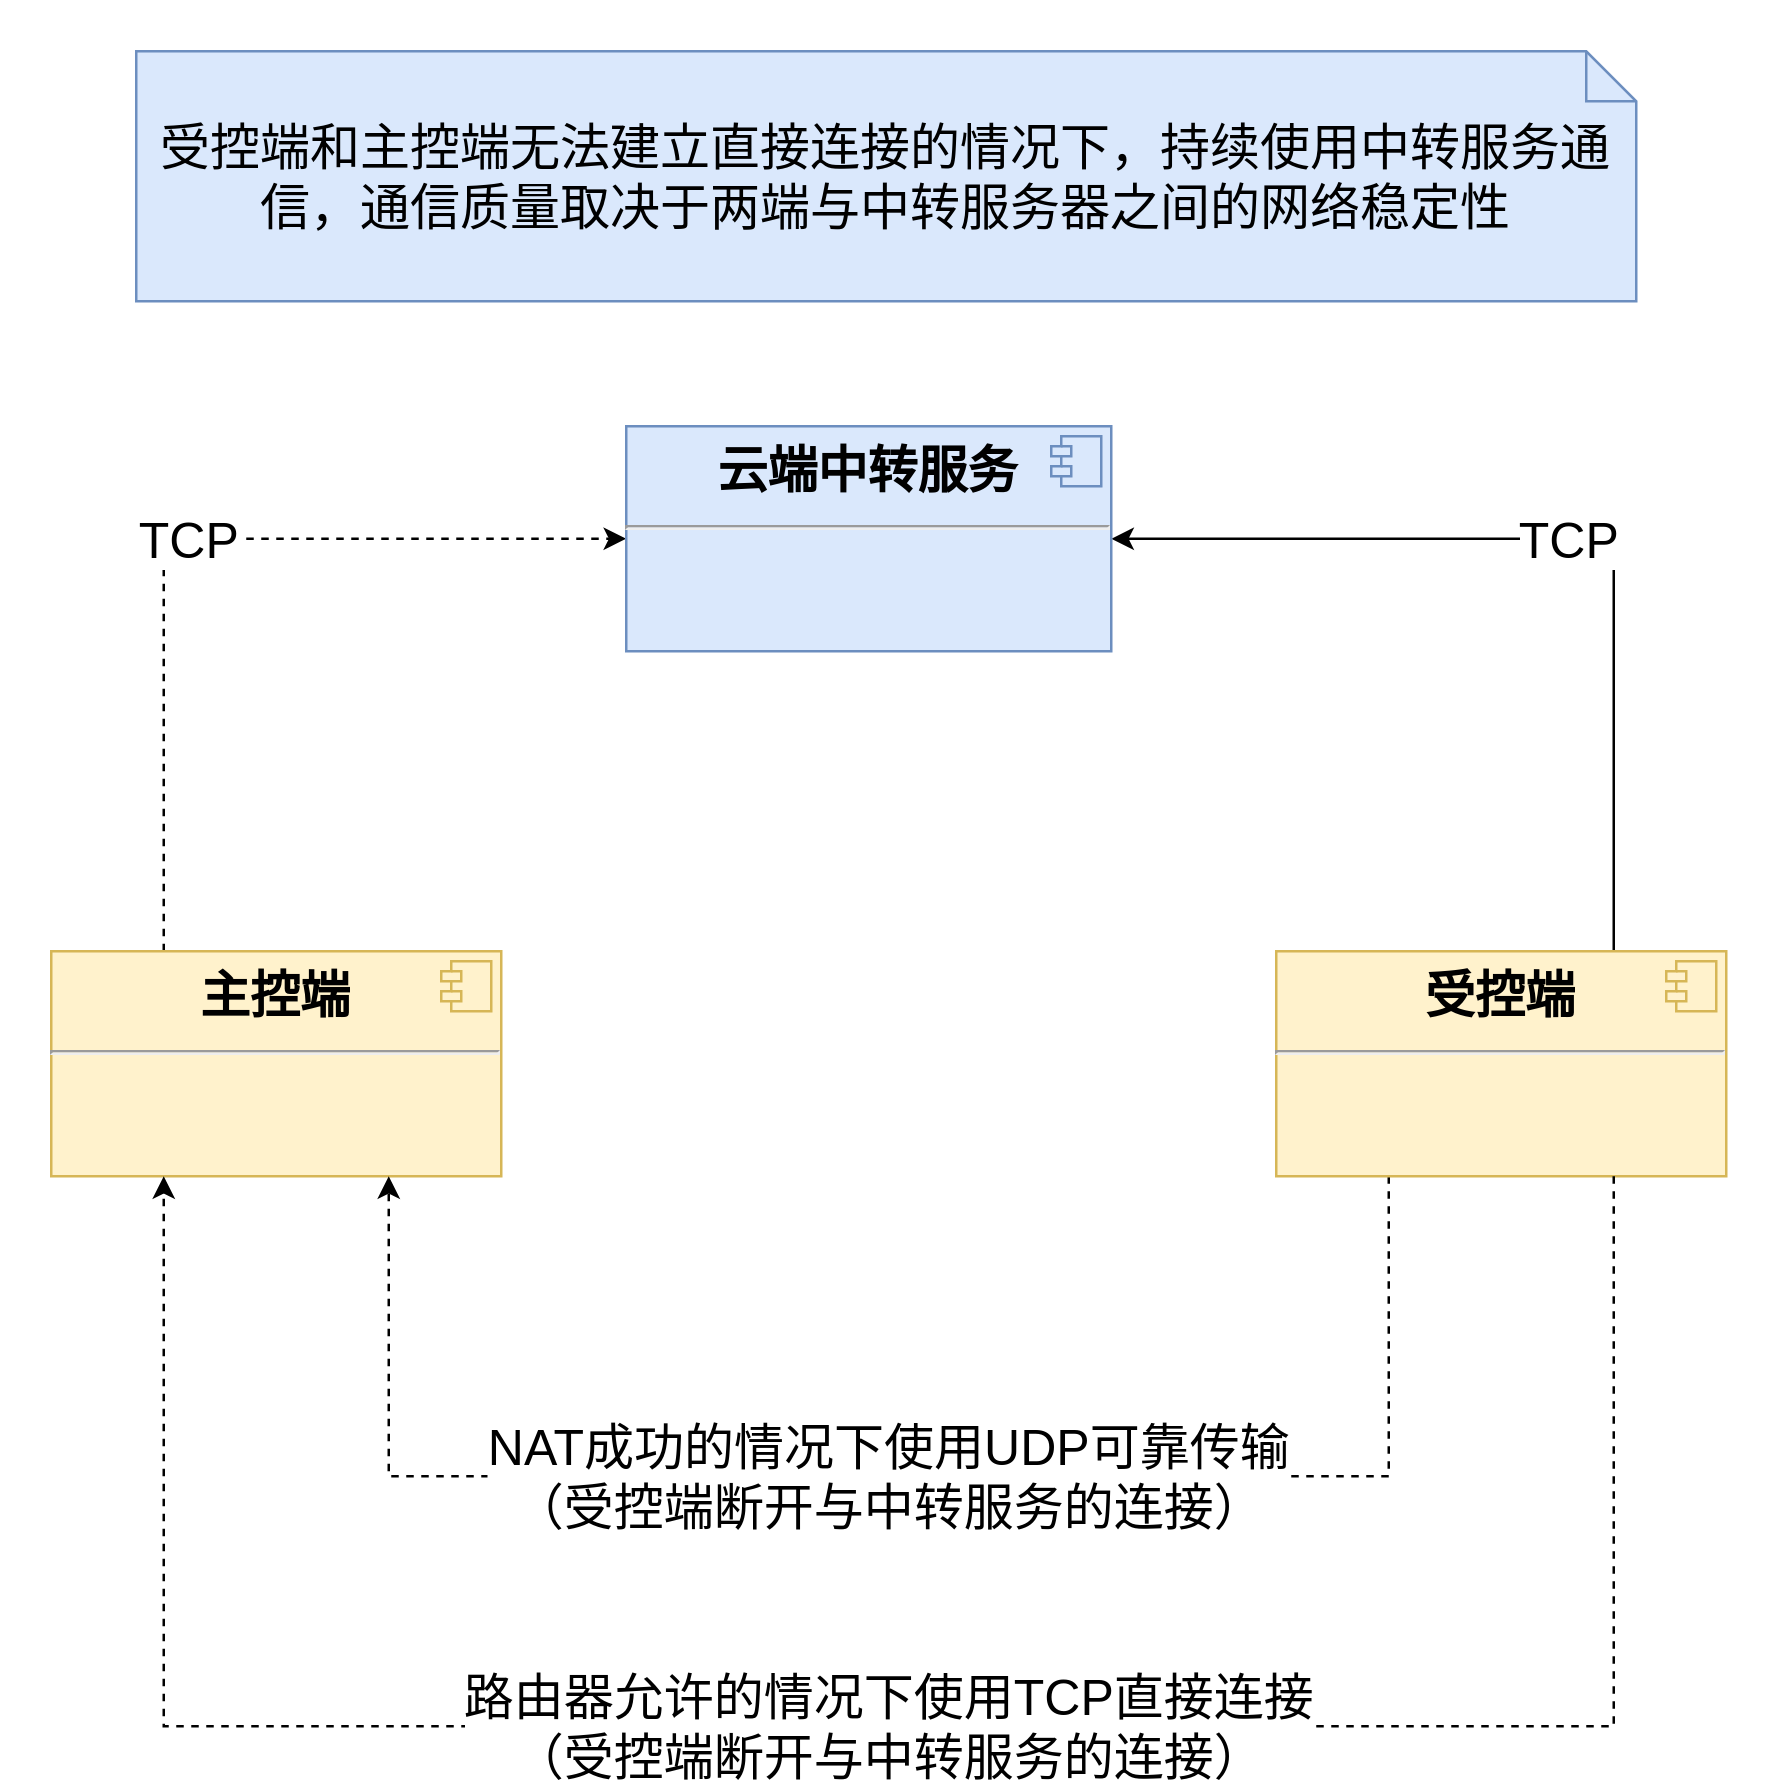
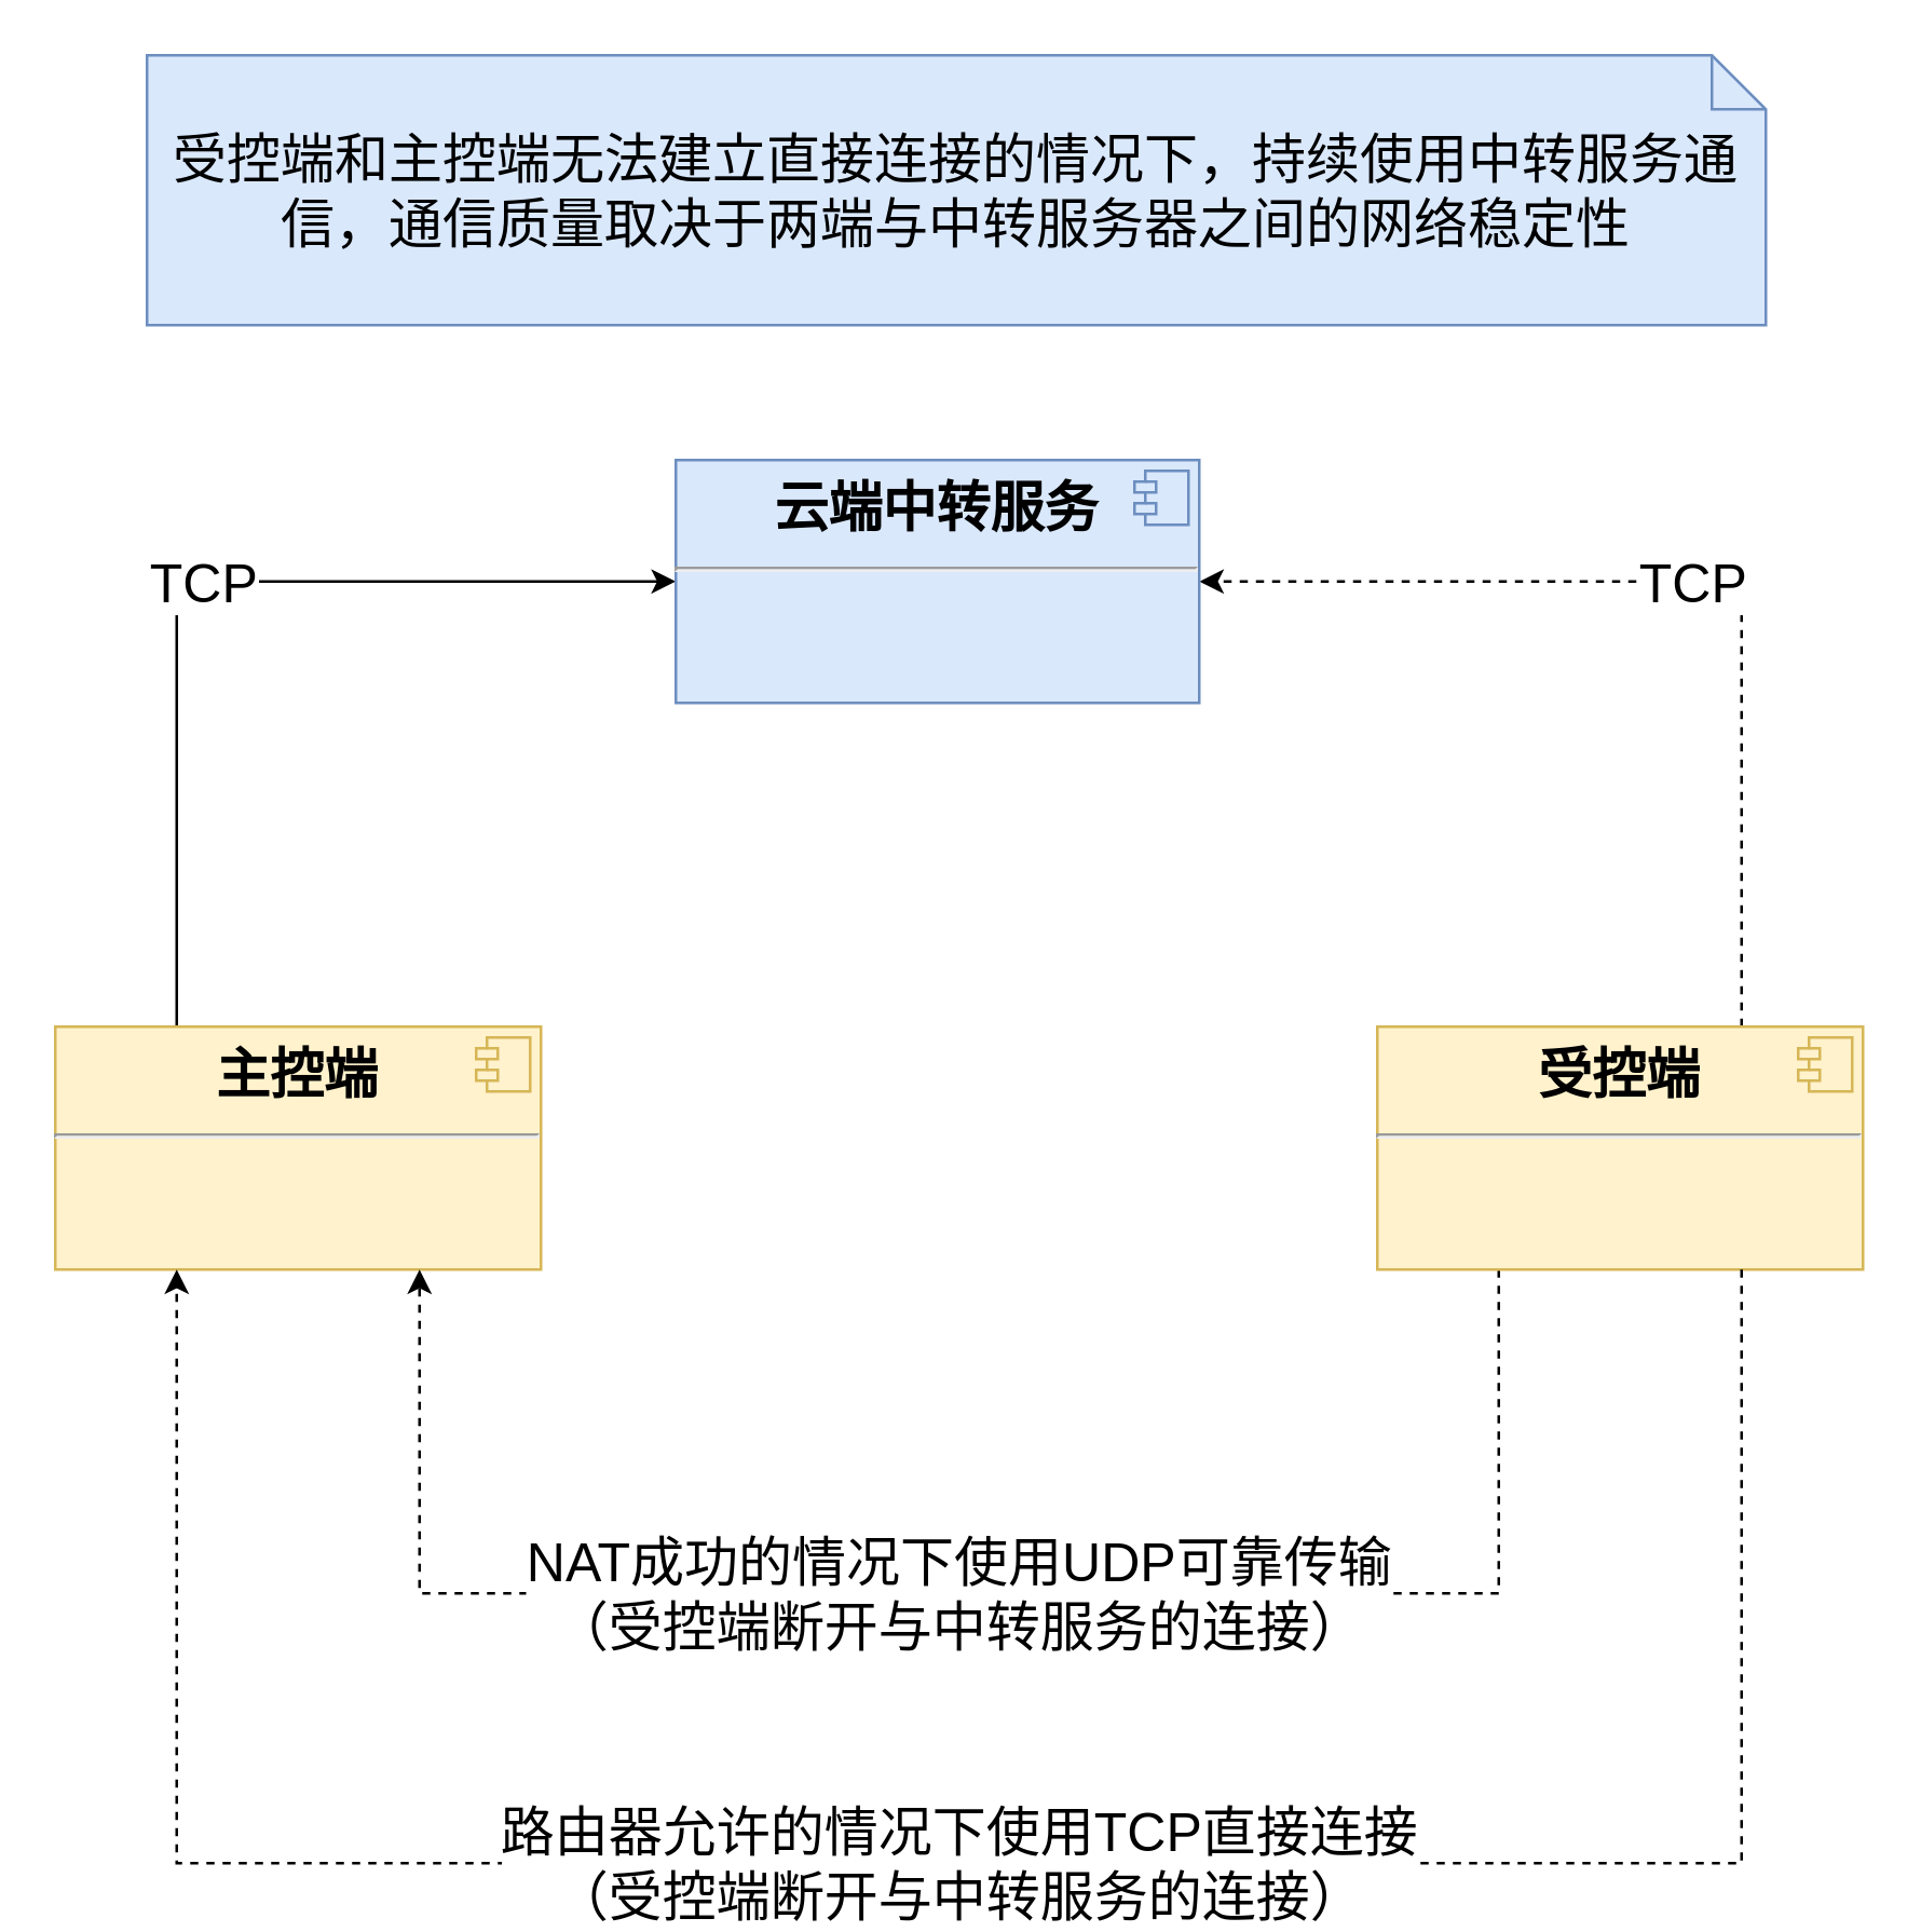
  <mxCell id="0" />
  <mxCell id="1" parent="0" />
- <mxCell id="2" value="TCP" style="edgeStyle=orthogonalEdgeStyle;rounded=0;orthogonalLoop=1;jettySize=auto;html=1;entryX=0;entryY=0.5;entryDx=0;entryDy=0;exitX=0.25;exitY=0;exitDx=0;exitDy=0;fontSize=20;dashed=1;" parent="1" source="3" target="9" edge="1"><mxGeometry relative="1" as="geometry"><Array as="points"><mxPoint x="65" y="215" /></Array></mxGeometry></mxCell>
+ <mxCell id="2" value="TCP" style="edgeStyle=orthogonalEdgeStyle;rounded=0;orthogonalLoop=1;jettySize=auto;html=1;entryX=0;entryY=0.5;entryDx=0;entryDy=0;exitX=0.25;exitY=0;exitDx=0;exitDy=0;fontSize=20;" parent="1" source="3" target="9" edge="1"><mxGeometry relative="1" as="geometry"><Array as="points"><mxPoint x="65" y="215" /></Array></mxGeometry></mxCell>
  <mxCell id="3" value="&lt;p style=&quot;margin: 6px 0px 0px; text-align: center; font-size: 20px;&quot;&gt;&lt;b style=&quot;font-size: 20px;&quot;&gt;主控端&lt;/b&gt;&lt;/p&gt;&lt;hr style=&quot;font-size: 20px;&quot;&gt;&lt;p style=&quot;margin: 0px 0px 0px 8px; font-size: 20px;&quot;&gt;&lt;br style=&quot;font-size: 20px;&quot;&gt;&lt;/p&gt;" style="align=left;overflow=fill;html=1;dropTarget=0;whiteSpace=wrap;fontSize=20;fillColor=#fff2cc;strokeColor=#d6b656;" parent="1" vertex="1"><mxGeometry x="20" y="380" width="180" height="90" as="geometry" /></mxCell>
  <mxCell id="4" value="" style="shape=component;jettyWidth=8;jettyHeight=4;fontSize=20;fillColor=#fff2cc;strokeColor=#d6b656;" parent="3" vertex="1"><mxGeometry x="1" width="20" height="20" relative="1" as="geometry"><mxPoint x="-24" y="4" as="offset" /></mxGeometry></mxCell>
- <mxCell id="5" value="TCP" style="edgeStyle=orthogonalEdgeStyle;rounded=0;orthogonalLoop=1;jettySize=auto;html=1;entryX=1;entryY=0.5;entryDx=0;entryDy=0;exitX=0.75;exitY=0;exitDx=0;exitDy=0;fontSize=20;" parent="1" source="7" target="9" edge="1"><mxGeometry relative="1" as="geometry" /></mxCell>
+ <mxCell id="5" value="TCP" style="edgeStyle=orthogonalEdgeStyle;rounded=0;orthogonalLoop=1;jettySize=auto;html=1;entryX=1;entryY=0.5;entryDx=0;entryDy=0;exitX=0.75;exitY=0;exitDx=0;exitDy=0;fontSize=20;dashed=1;" parent="1" source="7" target="9" edge="1"><mxGeometry relative="1" as="geometry" /></mxCell>
  <mxCell id="6" value="NAT成功的情况下使用UDP可靠传输&lt;br&gt;（受控端断开与中转服务的连接）" style="edgeStyle=orthogonalEdgeStyle;rounded=0;orthogonalLoop=1;jettySize=auto;html=1;entryX=0.75;entryY=1;entryDx=0;entryDy=0;exitX=0.25;exitY=1;exitDx=0;exitDy=0;fontSize=20;dashed=1;" parent="1" source="7" target="3" edge="1"><mxGeometry relative="1" as="geometry"><Array as="points"><mxPoint x="555" y="590" /><mxPoint x="155" y="590" /></Array></mxGeometry></mxCell>
  <mxCell id="7" value="&lt;p style=&quot;margin: 6px 0px 0px; text-align: center; font-size: 20px;&quot;&gt;&lt;b style=&quot;font-size: 20px;&quot;&gt;受控端&lt;/b&gt;&lt;/p&gt;&lt;hr style=&quot;font-size: 20px;&quot;&gt;&lt;p style=&quot;margin: 0px 0px 0px 8px; font-size: 20px;&quot;&gt;&lt;br style=&quot;font-size: 20px;&quot;&gt;&lt;/p&gt;" style="align=left;overflow=fill;html=1;dropTarget=0;whiteSpace=wrap;fontSize=20;fillColor=#fff2cc;strokeColor=#d6b656;" parent="1" vertex="1"><mxGeometry x="510" y="380" width="180" height="90" as="geometry" /></mxCell>
  <mxCell id="8" value="" style="shape=component;jettyWidth=8;jettyHeight=4;fontSize=20;fillColor=#fff2cc;strokeColor=#d6b656;" parent="7" vertex="1"><mxGeometry x="1" width="20" height="20" relative="1" as="geometry"><mxPoint x="-24" y="4" as="offset" /></mxGeometry></mxCell>
  <mxCell id="9" value="&lt;p style=&quot;margin: 6px 0px 0px; text-align: center; font-size: 20px;&quot;&gt;&lt;b style=&quot;font-size: 20px;&quot;&gt;云端中转服务&lt;/b&gt;&lt;/p&gt;&lt;hr style=&quot;font-size: 20px;&quot;&gt;&lt;p style=&quot;margin: 0px 0px 0px 8px; font-size: 20px;&quot;&gt;&lt;br style=&quot;font-size: 20px;&quot;&gt;&lt;/p&gt;" style="align=left;overflow=fill;html=1;dropTarget=0;whiteSpace=wrap;fontSize=20;fillColor=#dae8fc;strokeColor=#6c8ebf;" parent="1" vertex="1"><mxGeometry x="250" y="170" width="194" height="90" as="geometry" /></mxCell>
  <mxCell id="10" value="" style="shape=component;jettyWidth=8;jettyHeight=4;fontSize=20;fillColor=#dae8fc;strokeColor=#6c8ebf;" parent="9" vertex="1"><mxGeometry x="1" width="20" height="20" relative="1" as="geometry"><mxPoint x="-24" y="4" as="offset" /></mxGeometry></mxCell>
  <mxCell id="11" value="路由器允许的情况下使用TCP直接连接&lt;br&gt;（受控端断开与中转服务的连接）" style="edgeStyle=orthogonalEdgeStyle;rounded=0;orthogonalLoop=1;jettySize=auto;html=1;entryX=0.25;entryY=1;entryDx=0;entryDy=0;exitX=0.75;exitY=1;exitDx=0;exitDy=0;fontSize=20;dashed=1;" parent="1" source="7" target="3" edge="1"><mxGeometry relative="1" as="geometry"><mxPoint x="565" y="480" as="sourcePoint" /><mxPoint x="165" y="480" as="targetPoint" /><Array as="points"><mxPoint x="645" y="690" /><mxPoint x="65" y="690" /></Array></mxGeometry></mxCell>
  <mxCell id="12" value="受控端和主控端无法建立直接连接的情况下，持续使用中转服务通信，通信质量取决于两端与中转服务器之间的网络稳定性" style="shape=note;size=20;whiteSpace=wrap;html=1;fontSize=20;fillColor=#dae8fc;strokeColor=#6c8ebf;" parent="1" vertex="1"><mxGeometry x="54" y="20" width="600" height="100" as="geometry" /></mxCell>
